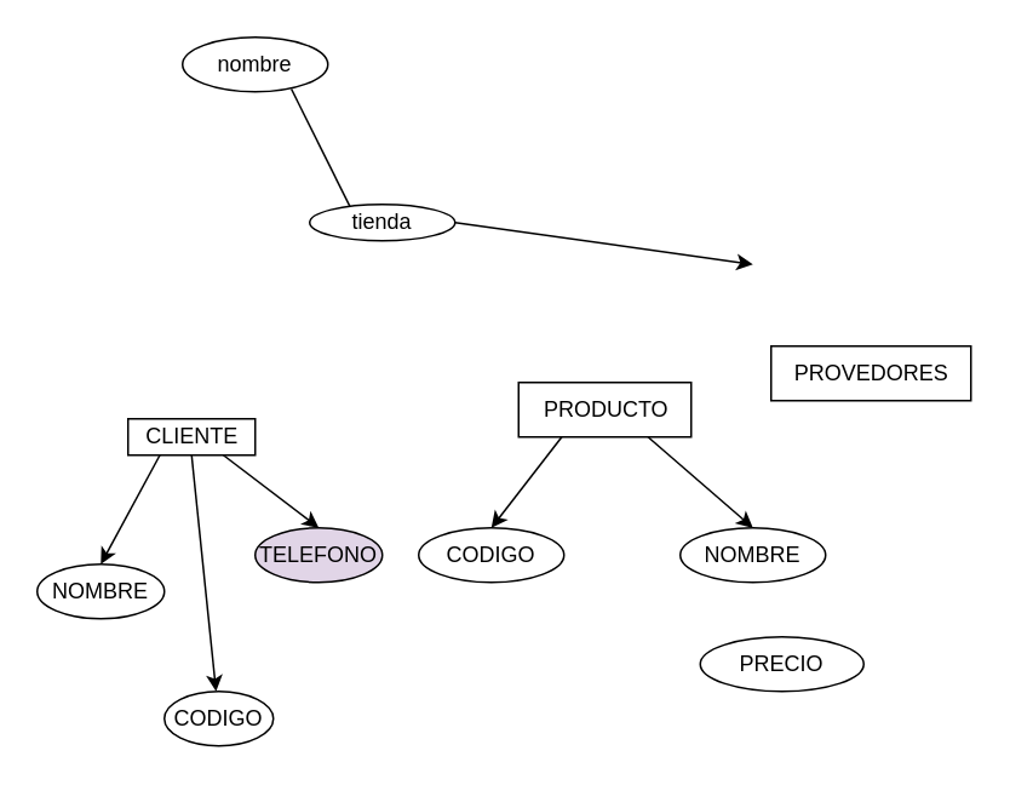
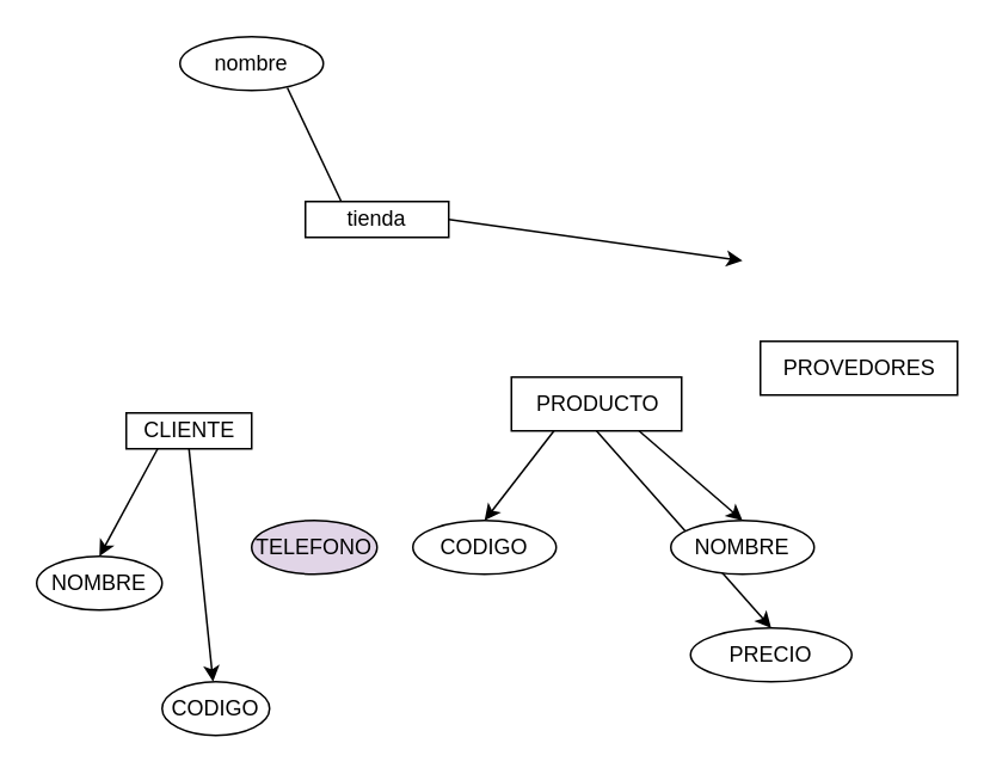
  <mxCell id="0" />
  <mxCell id="1" parent="0" />
  <mxCell id="2" value="nombre" style="ellipse;whiteSpace=wrap;html=1;" parent="1" vertex="1"><mxGeometry x="100" y="20" width="80" height="30" as="geometry" /></mxCell>
  <mxCell id="3" style="edgeStyle=none;html=1;exitX=1;exitY=0.5;exitDx=0;exitDy=0;entryX=0;entryY=0.5;entryDx=0;entryDy=0;" parent="1" source="4" edge="1"><mxGeometry relative="1" as="geometry"><mxPoint x="414" y="145" as="targetPoint" /></mxGeometry></mxCell>
- <mxCell id="4" value="&amp;nbsp;tienda&amp;nbsp;" style="ellipse;whiteSpace=wrap;html=1;" parent="1" vertex="1"><mxGeometry x="170" y="112" width="80" height="20" as="geometry" /></mxCell>
+ <mxCell id="4" value="&amp;nbsp;tienda&amp;nbsp;" style="rounded=0;whiteSpace=wrap;html=1;" parent="1" vertex="1"><mxGeometry x="170" y="112" width="80" height="20" as="geometry" /></mxCell>
  <mxCell id="5" value="" style="endArrow=none;html=1;rounded=0;entryX=0.25;entryY=0;entryDx=0;entryDy=0;exitX=0.749;exitY=0.95;exitDx=0;exitDy=0;exitPerimeter=0;" parent="1" source="2" target="4" edge="1"><mxGeometry width="50" height="50" relative="1" as="geometry"><mxPoint x="330" y="40" as="sourcePoint" /><mxPoint x="380" y="130" as="targetPoint" /></mxGeometry></mxCell>
  <mxCell id="6" style="edgeStyle=none;html=1;exitX=0.25;exitY=1;exitDx=0;exitDy=0;entryX=0.5;entryY=0;entryDx=0;entryDy=0;" parent="1" source="9" target="15" edge="1"><mxGeometry relative="1" as="geometry" /></mxCell>
- <mxCell id="7" style="edgeStyle=none;html=1;exitX=0.75;exitY=1;exitDx=0;exitDy=0;entryX=0.5;entryY=0;entryDx=0;entryDy=0;" edge="1" parent="1" source="9" target="16"><mxGeometry relative="1" as="geometry" /></mxCell>
  <mxCell id="8" style="edgeStyle=none;html=1;exitX=0.5;exitY=1;exitDx=0;exitDy=0;" edge="1" parent="1" source="9" target="17"><mxGeometry relative="1" as="geometry" /></mxCell>
  <mxCell id="9" value="CLIENTE" style="html=1;" parent="1" vertex="1"><mxGeometry x="70" y="230" width="70" height="20" as="geometry" /></mxCell>
  <mxCell id="10" style="edgeStyle=none;html=1;exitX=0.25;exitY=1;exitDx=0;exitDy=0;entryX=0.5;entryY=0;entryDx=0;entryDy=0;" edge="1" parent="1" source="13" target="18"><mxGeometry relative="1" as="geometry" /></mxCell>
  <mxCell id="11" style="edgeStyle=none;html=1;exitX=0.75;exitY=1;exitDx=0;exitDy=0;entryX=0.5;entryY=0;entryDx=0;entryDy=0;" edge="1" parent="1" source="13" target="19"><mxGeometry relative="1" as="geometry" /></mxCell>
+ <mxCell id="12" style="edgeStyle=none;html=1;exitX=0.5;exitY=1;exitDx=0;exitDy=0;entryX=0.5;entryY=0;entryDx=0;entryDy=0;" edge="1" parent="1" source="13" target="20"><mxGeometry relative="1" as="geometry" /></mxCell>
  <mxCell id="13" value="PRODUCTO" style="html=1;" parent="1" vertex="1"><mxGeometry x="285" y="210" width="95" height="30" as="geometry" /></mxCell>
  <mxCell id="14" value="PROVEDORES" style="html=1;" parent="1" vertex="1"><mxGeometry x="424" y="190" width="110" height="30" as="geometry" /></mxCell>
  <mxCell id="15" value="NOMBRE" style="ellipse;whiteSpace=wrap;html=1;" parent="1" vertex="1"><mxGeometry x="20" y="310" width="70" height="30" as="geometry" /></mxCell>
  <mxCell id="16" value="TELEFONO" style="ellipse;whiteSpace=wrap;html=1;fillColor=#e1d5e7;" parent="1" vertex="1"><mxGeometry x="140" y="290" width="70" height="30" as="geometry" /></mxCell>
  <mxCell id="17" value="CODIGO" style="ellipse;whiteSpace=wrap;html=1;" parent="1" vertex="1"><mxGeometry x="90" y="380" width="60" height="30" as="geometry" /></mxCell>
  <mxCell id="18" value="CODIGO" style="ellipse;whiteSpace=wrap;html=1;" parent="1" vertex="1"><mxGeometry x="230" y="290" width="80" height="30" as="geometry" /></mxCell>
  <mxCell id="19" value="NOMBRE" style="ellipse;whiteSpace=wrap;html=1;" parent="1" vertex="1"><mxGeometry x="374" y="290" width="80" height="30" as="geometry" /></mxCell>
  <mxCell id="20" value="PRECIO" style="ellipse;whiteSpace=wrap;html=1;" parent="1" vertex="1"><mxGeometry x="385" y="350" width="90" height="30" as="geometry" /></mxCell>
